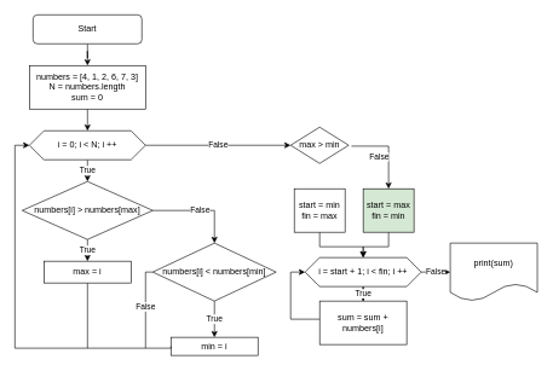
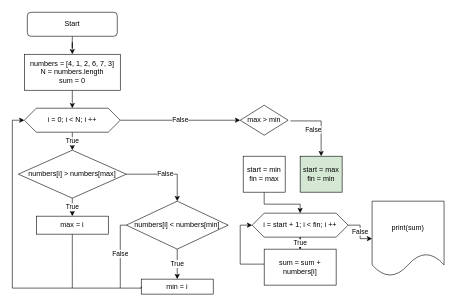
  <mxCell id="0" />
  <mxCell id="1" parent="0" />
  <mxCell id="2" value="" style="edgeStyle=orthogonalEdgeStyle;rounded=0;orthogonalLoop=1;jettySize=auto;html=1;" parent="1" source="3" target="5" edge="1"><mxGeometry relative="1" as="geometry" /></mxCell>
  <mxCell id="3" value="Start" style="rounded=1;whiteSpace=wrap;html=1;fontSize=12;glass=0;strokeWidth=1;shadow=0;" parent="1" vertex="1"><mxGeometry x="45" y="20" width="150" height="40" as="geometry" /></mxCell>
  <mxCell id="4" value="" style="edgeStyle=orthogonalEdgeStyle;rounded=0;orthogonalLoop=1;jettySize=auto;html=1;" parent="1" source="5" edge="1"><mxGeometry relative="1" as="geometry"><mxPoint x="120" y="180" as="targetPoint" /></mxGeometry></mxCell>
  <mxCell id="5" value="numbers = [4, 1, 2, 6, 7, 3]&lt;br&gt;N = numbers.length&lt;br&gt;sum = 0" style="whiteSpace=wrap;html=1;rounded=1;glass=0;strokeWidth=1;shadow=0;arcSize=0;" parent="1" vertex="1"><mxGeometry x="40" y="90" width="160" height="60" as="geometry" /></mxCell>
  <mxCell id="6" value="True" style="edgeStyle=orthogonalEdgeStyle;rounded=0;orthogonalLoop=1;jettySize=auto;html=1;" parent="1" source="8" target="11" edge="1"><mxGeometry relative="1" as="geometry" /></mxCell>
  <mxCell id="7" value="False" style="edgeStyle=orthogonalEdgeStyle;rounded=0;orthogonalLoop=1;jettySize=auto;html=1;entryX=0;entryY=0.5;entryDx=0;entryDy=0;" parent="1" source="8" target="21" edge="1"><mxGeometry relative="1" as="geometry"><mxPoint x="270" y="200" as="targetPoint" /></mxGeometry></mxCell>
  <mxCell id="8" value="i = 0; i &amp;lt; N; i ++" style="shape=hexagon;perimeter=hexagonPerimeter2;whiteSpace=wrap;html=1;fixedSize=1;" parent="1" vertex="1"><mxGeometry x="40" y="180" width="160" height="40" as="geometry" /></mxCell>
  <mxCell id="9" value="True" style="edgeStyle=orthogonalEdgeStyle;rounded=0;orthogonalLoop=1;jettySize=auto;html=1;" parent="1" source="11" target="13" edge="1"><mxGeometry relative="1" as="geometry" /></mxCell>
  <mxCell id="10" value="False" style="edgeStyle=orthogonalEdgeStyle;rounded=0;orthogonalLoop=1;jettySize=auto;html=1;exitX=1;exitY=0.5;exitDx=0;exitDy=0;entryX=0.5;entryY=0;entryDx=0;entryDy=0;" parent="1" source="11" target="16" edge="1"><mxGeometry relative="1" as="geometry" /></mxCell>
  <mxCell id="11" value="numbers[i] &amp;gt; numbers[max]" style="rhombus;whiteSpace=wrap;html=1;" parent="1" vertex="1"><mxGeometry x="30" y="250" width="180" height="80" as="geometry" /></mxCell>
  <mxCell id="12" value="" style="edgeStyle=orthogonalEdgeStyle;rounded=0;orthogonalLoop=1;jettySize=auto;html=1;endArrow=none;endFill=0;" parent="1" source="13" edge="1"><mxGeometry relative="1" as="geometry"><mxPoint x="120" y="480" as="targetPoint" /></mxGeometry></mxCell>
  <mxCell id="13" value="max = i" style="whiteSpace=wrap;html=1;" parent="1" vertex="1"><mxGeometry x="60" y="360" width="120" height="30" as="geometry" /></mxCell>
  <mxCell id="14" value="True" style="edgeStyle=orthogonalEdgeStyle;rounded=0;orthogonalLoop=1;jettySize=auto;html=1;" parent="1" source="16" target="17" edge="1"><mxGeometry relative="1" as="geometry" /></mxCell>
  <mxCell id="15" value="False" style="edgeStyle=orthogonalEdgeStyle;rounded=0;orthogonalLoop=1;jettySize=auto;html=1;endArrow=none;endFill=0;" parent="1" source="16" edge="1"><mxGeometry relative="1" as="geometry"><Array as="points"><mxPoint x="200" y="375" /><mxPoint x="200" y="478" /></Array><mxPoint x="200" y="480" as="targetPoint" /></mxGeometry></mxCell>
  <mxCell id="16" value="numbers[i] &amp;lt; numbers[min]" style="rhombus;whiteSpace=wrap;html=1;" parent="1" vertex="1"><mxGeometry x="210" y="335" width="170" height="80" as="geometry" /></mxCell>
  <mxCell id="17" value="min = i" style="whiteSpace=wrap;html=1;" parent="1" vertex="1"><mxGeometry x="235" y="465" width="120" height="25" as="geometry" /></mxCell>
  <mxCell id="18" style="edgeStyle=orthogonalEdgeStyle;rounded=0;orthogonalLoop=1;jettySize=auto;html=1;entryX=0;entryY=0.5;entryDx=0;entryDy=0;exitX=0;exitY=0.5;exitDx=0;exitDy=0;" parent="1" source="17" target="8" edge="1"><mxGeometry relative="1" as="geometry"><mxPoint x="60" y="477.5" as="sourcePoint" /><Array as="points"><mxPoint x="235" y="480" /><mxPoint x="20" y="480" /><mxPoint x="20" y="200" /></Array></mxGeometry></mxCell>
  <mxCell id="19" value="" style="edgeStyle=orthogonalEdgeStyle;rounded=0;orthogonalLoop=1;jettySize=auto;html=1;exitX=1.048;exitY=0.523;exitDx=0;exitDy=0;exitPerimeter=0;" parent="1" source="21" target="25" edge="1"><mxGeometry relative="1" as="geometry"><Array as="points"><mxPoint x="535" y="201" /></Array></mxGeometry></mxCell>
  <mxCell id="20" value="False" style="edgeLabel;html=1;align=center;verticalAlign=middle;resizable=0;points=[];" parent="19" vertex="1" connectable="0"><mxGeometry x="-0.346" y="-2" relative="1" as="geometry"><mxPoint x="2" y="12" as="offset" /></mxGeometry></mxCell>
  <mxCell id="21" value="max &amp;gt; min" style="rhombus;whiteSpace=wrap;html=1;" parent="1" vertex="1"><mxGeometry x="400" y="175" width="80" height="50" as="geometry" /></mxCell>
  <mxCell id="22" style="edgeStyle=orthogonalEdgeStyle;rounded=0;orthogonalLoop=1;jettySize=auto;html=1;" parent="1" source="23" target="28" edge="1"><mxGeometry relative="1" as="geometry"><Array as="points"><mxPoint x="440" y="340" /><mxPoint x="500" y="340" /></Array></mxGeometry></mxCell>
  <mxCell id="23" value="start = min&lt;br&gt;fin = max" style="whiteSpace=wrap;html=1;" parent="1" vertex="1"><mxGeometry x="405" y="260" width="70" height="60" as="geometry" /></mxCell>
- <mxCell id="24" style="edgeStyle=orthogonalEdgeStyle;rounded=0;orthogonalLoop=1;jettySize=auto;html=1;entryX=0.5;entryY=0;entryDx=0;entryDy=0;" parent="1" source="25" target="28" edge="1"><mxGeometry relative="1" as="geometry"><Array as="points"><mxPoint x="535" y="340" /><mxPoint x="500" y="340" /></Array></mxGeometry></mxCell>
  <mxCell id="25" value="start = max&lt;br&gt;fin = min" style="whiteSpace=wrap;html=1;fillColor=#d5e8d4;" parent="1" vertex="1"><mxGeometry x="500" y="260" width="70" height="60" as="geometry" /></mxCell>
  <mxCell id="26" value="True" style="edgeStyle=orthogonalEdgeStyle;rounded=0;orthogonalLoop=1;jettySize=auto;html=1;" parent="1" source="28" target="30" edge="1"><mxGeometry relative="1" as="geometry" /></mxCell>
  <mxCell id="27" value="False" style="edgeStyle=orthogonalEdgeStyle;rounded=0;orthogonalLoop=1;jettySize=auto;html=1;" parent="1" source="28" target="31" edge="1"><mxGeometry relative="1" as="geometry" /></mxCell>
  <mxCell id="28" value="i = start + 1; i &amp;lt; fin; i ++" style="shape=hexagon;perimeter=hexagonPerimeter2;whiteSpace=wrap;html=1;fixedSize=1;" parent="1" vertex="1"><mxGeometry x="420" y="355" width="160" height="40" as="geometry" /></mxCell>
  <mxCell id="29" style="edgeStyle=orthogonalEdgeStyle;rounded=0;orthogonalLoop=1;jettySize=auto;html=1;entryX=0;entryY=0.5;entryDx=0;entryDy=0;" parent="1" source="30" target="28" edge="1"><mxGeometry relative="1" as="geometry"><Array as="points"><mxPoint x="400" y="440" /><mxPoint x="400" y="375" /></Array></mxGeometry></mxCell>
  <mxCell id="30" value="sum = sum + numbers[i]" style="whiteSpace=wrap;html=1;" parent="1" vertex="1"><mxGeometry x="440" y="415" width="120" height="60" as="geometry" /></mxCell>
- <mxCell id="31" value="print(sum)" style="shape=document;whiteSpace=wrap;html=1;boundedLbl=1;" parent="1" vertex="1"><mxGeometry x="620" y="335" width="120" height="80" as="geometry" /></mxCell>
+ <mxCell id="31" value="print(sum)" style="shape=document;whiteSpace=wrap;html=1;boundedLbl=1;" parent="1" vertex="1"><mxGeometry x="620" y="335" width="120" height="125" as="geometry" /></mxCell>
